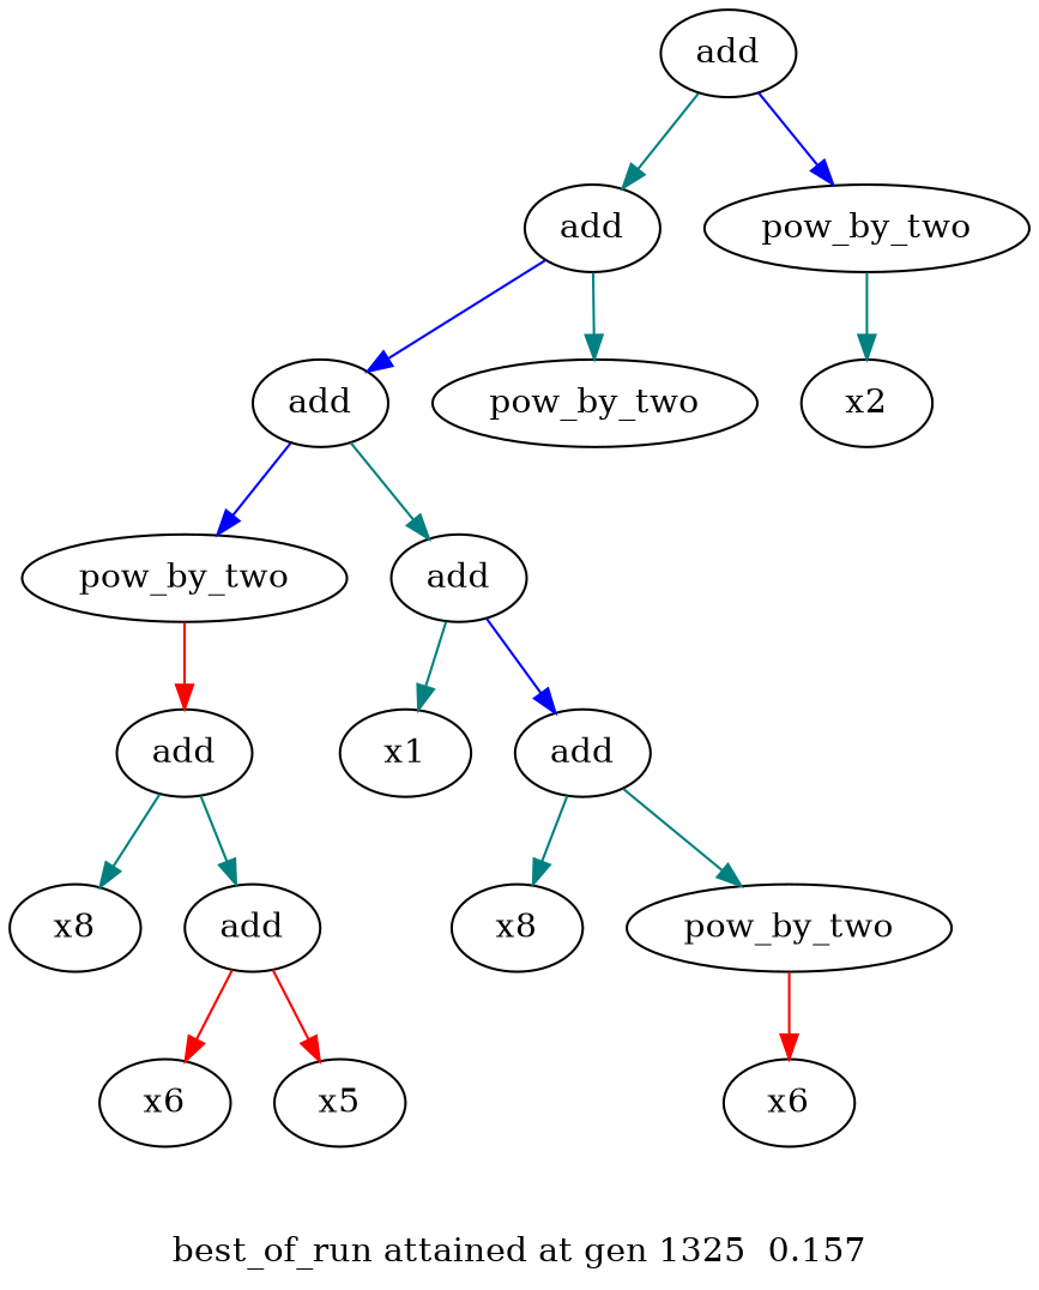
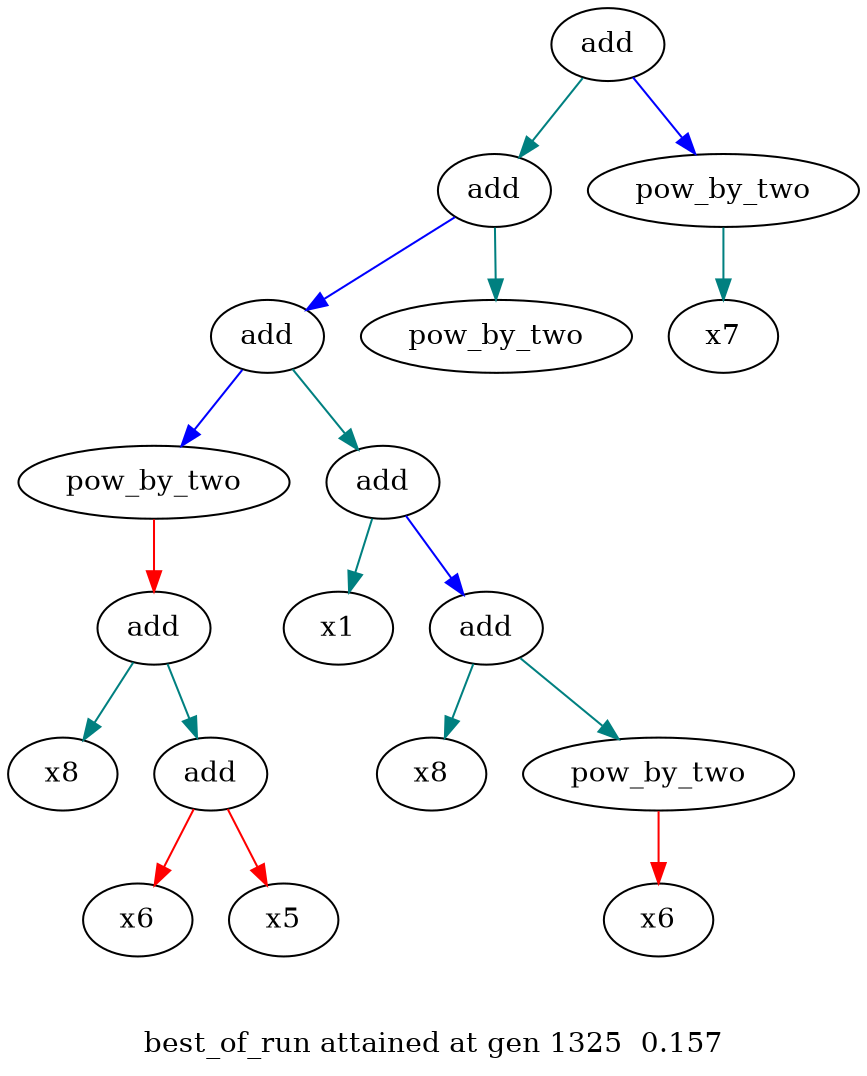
  digraph {
    label="\n\nbest_of_run attained at gen 1325  0.157"
    edge [color=teal]
    n1 [label=add]
    n2 [label=add]
    n3 [label=pow_by_two]
    n4 [label=add]
    n5 [label=pow_by_two]
-   n6 [label=x2]
+   n6 [label=x7]
    n7 [label=pow_by_two]
    n8 [label=add]
    n9 [label=add]
    n10 [label=x1]
    n11 [label=add]
    n12 [label=x8]
    n13 [label=add]
    n14 [label=x6]
    n15 [label=x5]
    n16 [label=x8]
    n17 [label=pow_by_two]
    n18 [label=x6]
    n1 -> n2
    n1 -> n3 [color=blue]
    n2 -> n4 [color=blue]
    n2 -> n5
    n3 -> n6
    n4 -> n7 [color=blue]
    n4 -> n8
    n7 -> n9 [color=red]
    n8 -> n10
    n8 -> n11 [color=blue]
    n9 -> n12
    n9 -> n13
    n11 -> n16
    n11 -> n17
    n13 -> n14 [color=red]
    n13 -> n15 [color=red]
    n17 -> n18 [color=red]
  }
